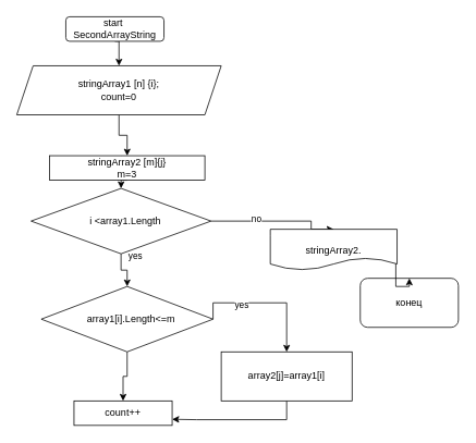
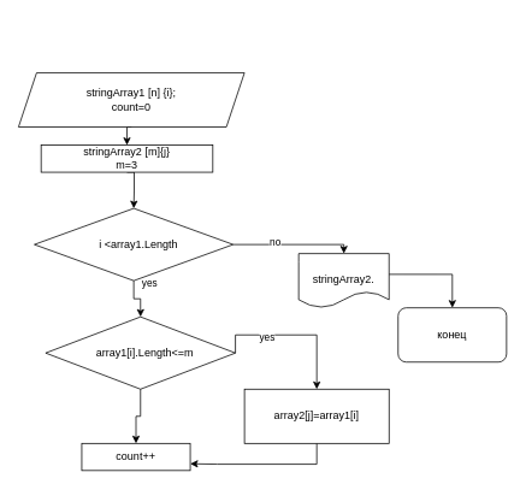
  <mxCell id="0" />
  <mxCell id="1" parent="0" />
- <mxCell id="2" style="edgeStyle=orthogonalEdgeStyle;rounded=0;orthogonalLoop=1;jettySize=auto;html=1;exitX=0.5;exitY=1;exitDx=0;exitDy=0;entryX=0.5;entryY=0;entryDx=0;entryDy=0;" edge="1" parent="1" source="3" target="6"><mxGeometry relative="1" as="geometry" /></mxCell>
- <mxCell id="3" value="start&amp;nbsp; SecondArrayString" style="rounded=1;whiteSpace=wrap;html=1;" parent="1" vertex="1"><mxGeometry x="80" y="20" width="120" height="30" as="geometry" /></mxCell>
  <mxCell id="4" value="конец" style="rounded=1;whiteSpace=wrap;html=1;" parent="1" vertex="1"><mxGeometry x="440" y="340" width="120" height="60" as="geometry" /></mxCell>
  <mxCell id="5" style="edgeStyle=orthogonalEdgeStyle;rounded=0;orthogonalLoop=1;jettySize=auto;html=1;exitX=0.5;exitY=1;exitDx=0;exitDy=0;entryX=0.5;entryY=0;entryDx=0;entryDy=0;" edge="1" parent="1" source="6" target="20"><mxGeometry relative="1" as="geometry" /></mxCell>
  <mxCell id="6" value="stringArray1 [n] {i};&lt;br&gt;count=0" style="shape=parallelogram;perimeter=parallelogramPerimeter;whiteSpace=wrap;html=1;fixedSize=1;" parent="1" vertex="1"><mxGeometry x="20" y="80" width="250" height="60" as="geometry" /></mxCell>
  <mxCell id="7" style="edgeStyle=orthogonalEdgeStyle;rounded=0;orthogonalLoop=1;jettySize=auto;html=1;exitX=1;exitY=0.5;exitDx=0;exitDy=0;entryX=0.5;entryY=0;entryDx=0;entryDy=0;" edge="1" parent="1" source="10" target="22"><mxGeometry relative="1" as="geometry"><mxPoint x="360" y="440" as="targetPoint" /><Array as="points"><mxPoint x="260" y="370" /><mxPoint x="350" y="370" /></Array></mxGeometry></mxCell>
  <mxCell id="8" value="yes" style="edgeLabel;html=1;align=center;verticalAlign=middle;resizable=0;points=[];" vertex="1" connectable="0" parent="7"><mxGeometry x="-0.365" y="-2" relative="1" as="geometry"><mxPoint as="offset" /></mxGeometry></mxCell>
  <mxCell id="9" style="edgeStyle=orthogonalEdgeStyle;rounded=0;orthogonalLoop=1;jettySize=auto;html=1;exitX=0.5;exitY=1;exitDx=0;exitDy=0;" edge="1" parent="1" source="10" target="13"><mxGeometry relative="1" as="geometry"><mxPoint x="155" y="480" as="targetPoint" /><Array as="points" /></mxGeometry></mxCell>
  <mxCell id="10" value="&amp;nbsp; &amp;nbsp; &amp;nbsp; &amp;nbsp; &amp;nbsp; &amp;nbsp; &amp;nbsp; &amp;nbsp; array1[i].Length&amp;lt;=m&amp;nbsp; &amp;nbsp; &amp;nbsp; &amp;nbsp; &amp;nbsp; &amp;nbsp; &amp;nbsp;" style="rhombus;whiteSpace=wrap;html=1;" parent="1" vertex="1"><mxGeometry x="50" y="350" width="210" height="80" as="geometry" /></mxCell>
  <mxCell id="11" style="edgeStyle=orthogonalEdgeStyle;rounded=0;orthogonalLoop=1;jettySize=auto;html=1;entryX=0.5;entryY=0;entryDx=0;entryDy=0;exitX=0.99;exitY=0.383;exitDx=0;exitDy=0;exitPerimeter=0;" parent="1" source="18" target="4" edge="1"><mxGeometry relative="1" as="geometry"><mxPoint x="380" y="340" as="sourcePoint" /></mxGeometry></mxCell>
  <mxCell id="12" value="yes" style="edgeLabel;html=1;align=center;verticalAlign=middle;resizable=0;points=[];" parent="1" vertex="1" connectable="0"><mxGeometry x="164" y="340" as="geometry"><mxPoint y="-28" as="offset" /></mxGeometry></mxCell>
  <mxCell id="13" value="count++" style="rounded=0;whiteSpace=wrap;html=1;" parent="1" vertex="1"><mxGeometry x="90" y="490" width="120" height="30" as="geometry" /></mxCell>
  <mxCell id="14" style="edgeStyle=orthogonalEdgeStyle;rounded=0;orthogonalLoop=1;jettySize=auto;html=1;entryX=0.5;entryY=0;entryDx=0;entryDy=0;" parent="1" source="17" target="18" edge="1"><mxGeometry relative="1" as="geometry"><mxPoint x="290" y="310" as="targetPoint" /><Array as="points"><mxPoint x="380" y="270" /></Array></mxGeometry></mxCell>
  <mxCell id="15" value="no" style="edgeLabel;html=1;align=center;verticalAlign=middle;resizable=0;points=[];" vertex="1" connectable="0" parent="14"><mxGeometry x="-0.313" y="3" relative="1" as="geometry"><mxPoint as="offset" /></mxGeometry></mxCell>
  <mxCell id="16" style="edgeStyle=orthogonalEdgeStyle;rounded=0;orthogonalLoop=1;jettySize=auto;html=1;entryX=0.5;entryY=0;entryDx=0;entryDy=0;" parent="1" source="17" target="10" edge="1"><mxGeometry relative="1" as="geometry" /></mxCell>
  <mxCell id="17" value="&amp;nbsp; &amp;nbsp; &amp;nbsp; &amp;nbsp; &amp;nbsp; &amp;nbsp; &amp;nbsp; &amp;nbsp; i &amp;lt;array1.Length&amp;nbsp; &amp;nbsp; &amp;nbsp; &amp;nbsp; &amp;nbsp; &amp;nbsp; &amp;nbsp;" style="rhombus;whiteSpace=wrap;html=1;" parent="1" vertex="1"><mxGeometry x="37.5" y="230" width="220" height="80" as="geometry" /></mxCell>
- <mxCell id="18" value="&lt;br&gt;stringArray2." style="shape=document;whiteSpace=wrap;html=1;boundedLbl=1;" vertex="1" parent="1"><mxGeometry x="330" y="280" width="155" height="50" as="geometry" /></mxCell>
+ <mxCell id="18" value="&lt;br&gt;stringArray2." style="shape=document;whiteSpace=wrap;html=1;boundedLbl=1;" vertex="1" parent="1"><mxGeometry x="330" y="280" width="100" height="60" as="geometry" /></mxCell>
  <mxCell id="19" style="edgeStyle=orthogonalEdgeStyle;rounded=0;orthogonalLoop=1;jettySize=auto;html=1;exitX=0.5;exitY=1;exitDx=0;exitDy=0;entryX=0.5;entryY=0;entryDx=0;entryDy=0;" edge="1" parent="1" source="20" target="17"><mxGeometry relative="1" as="geometry"><Array as="points"><mxPoint x="148" y="190" /><mxPoint x="148" y="210" /></Array></mxGeometry></mxCell>
- <mxCell id="20" value="stringArray2 [m]{j}&lt;br&gt;m=3" style="rounded=0;whiteSpace=wrap;html=1;" vertex="1" parent="1"><mxGeometry x="60" y="190" width="190" height="30" as="geometry" /></mxCell>
+ <mxCell id="20" value="stringArray2 [m]{j}&lt;br&gt;m=3" style="rounded=0;whiteSpace=wrap;html=1;" vertex="1" parent="1"><mxGeometry x="45" y="160" width="190" height="30" as="geometry" /></mxCell>
  <mxCell id="21" style="edgeStyle=orthogonalEdgeStyle;rounded=0;orthogonalLoop=1;jettySize=auto;html=1;entryX=1;entryY=0.75;entryDx=0;entryDy=0;" edge="1" parent="1" source="22" target="13"><mxGeometry relative="1" as="geometry"><Array as="points"><mxPoint x="350" y="513" /><mxPoint x="240" y="513" /></Array></mxGeometry></mxCell>
  <mxCell id="22" value="array2[j]=array1[i]" style="rounded=0;whiteSpace=wrap;html=1;" vertex="1" parent="1"><mxGeometry x="270" y="430" width="160" height="60" as="geometry" /></mxCell>
